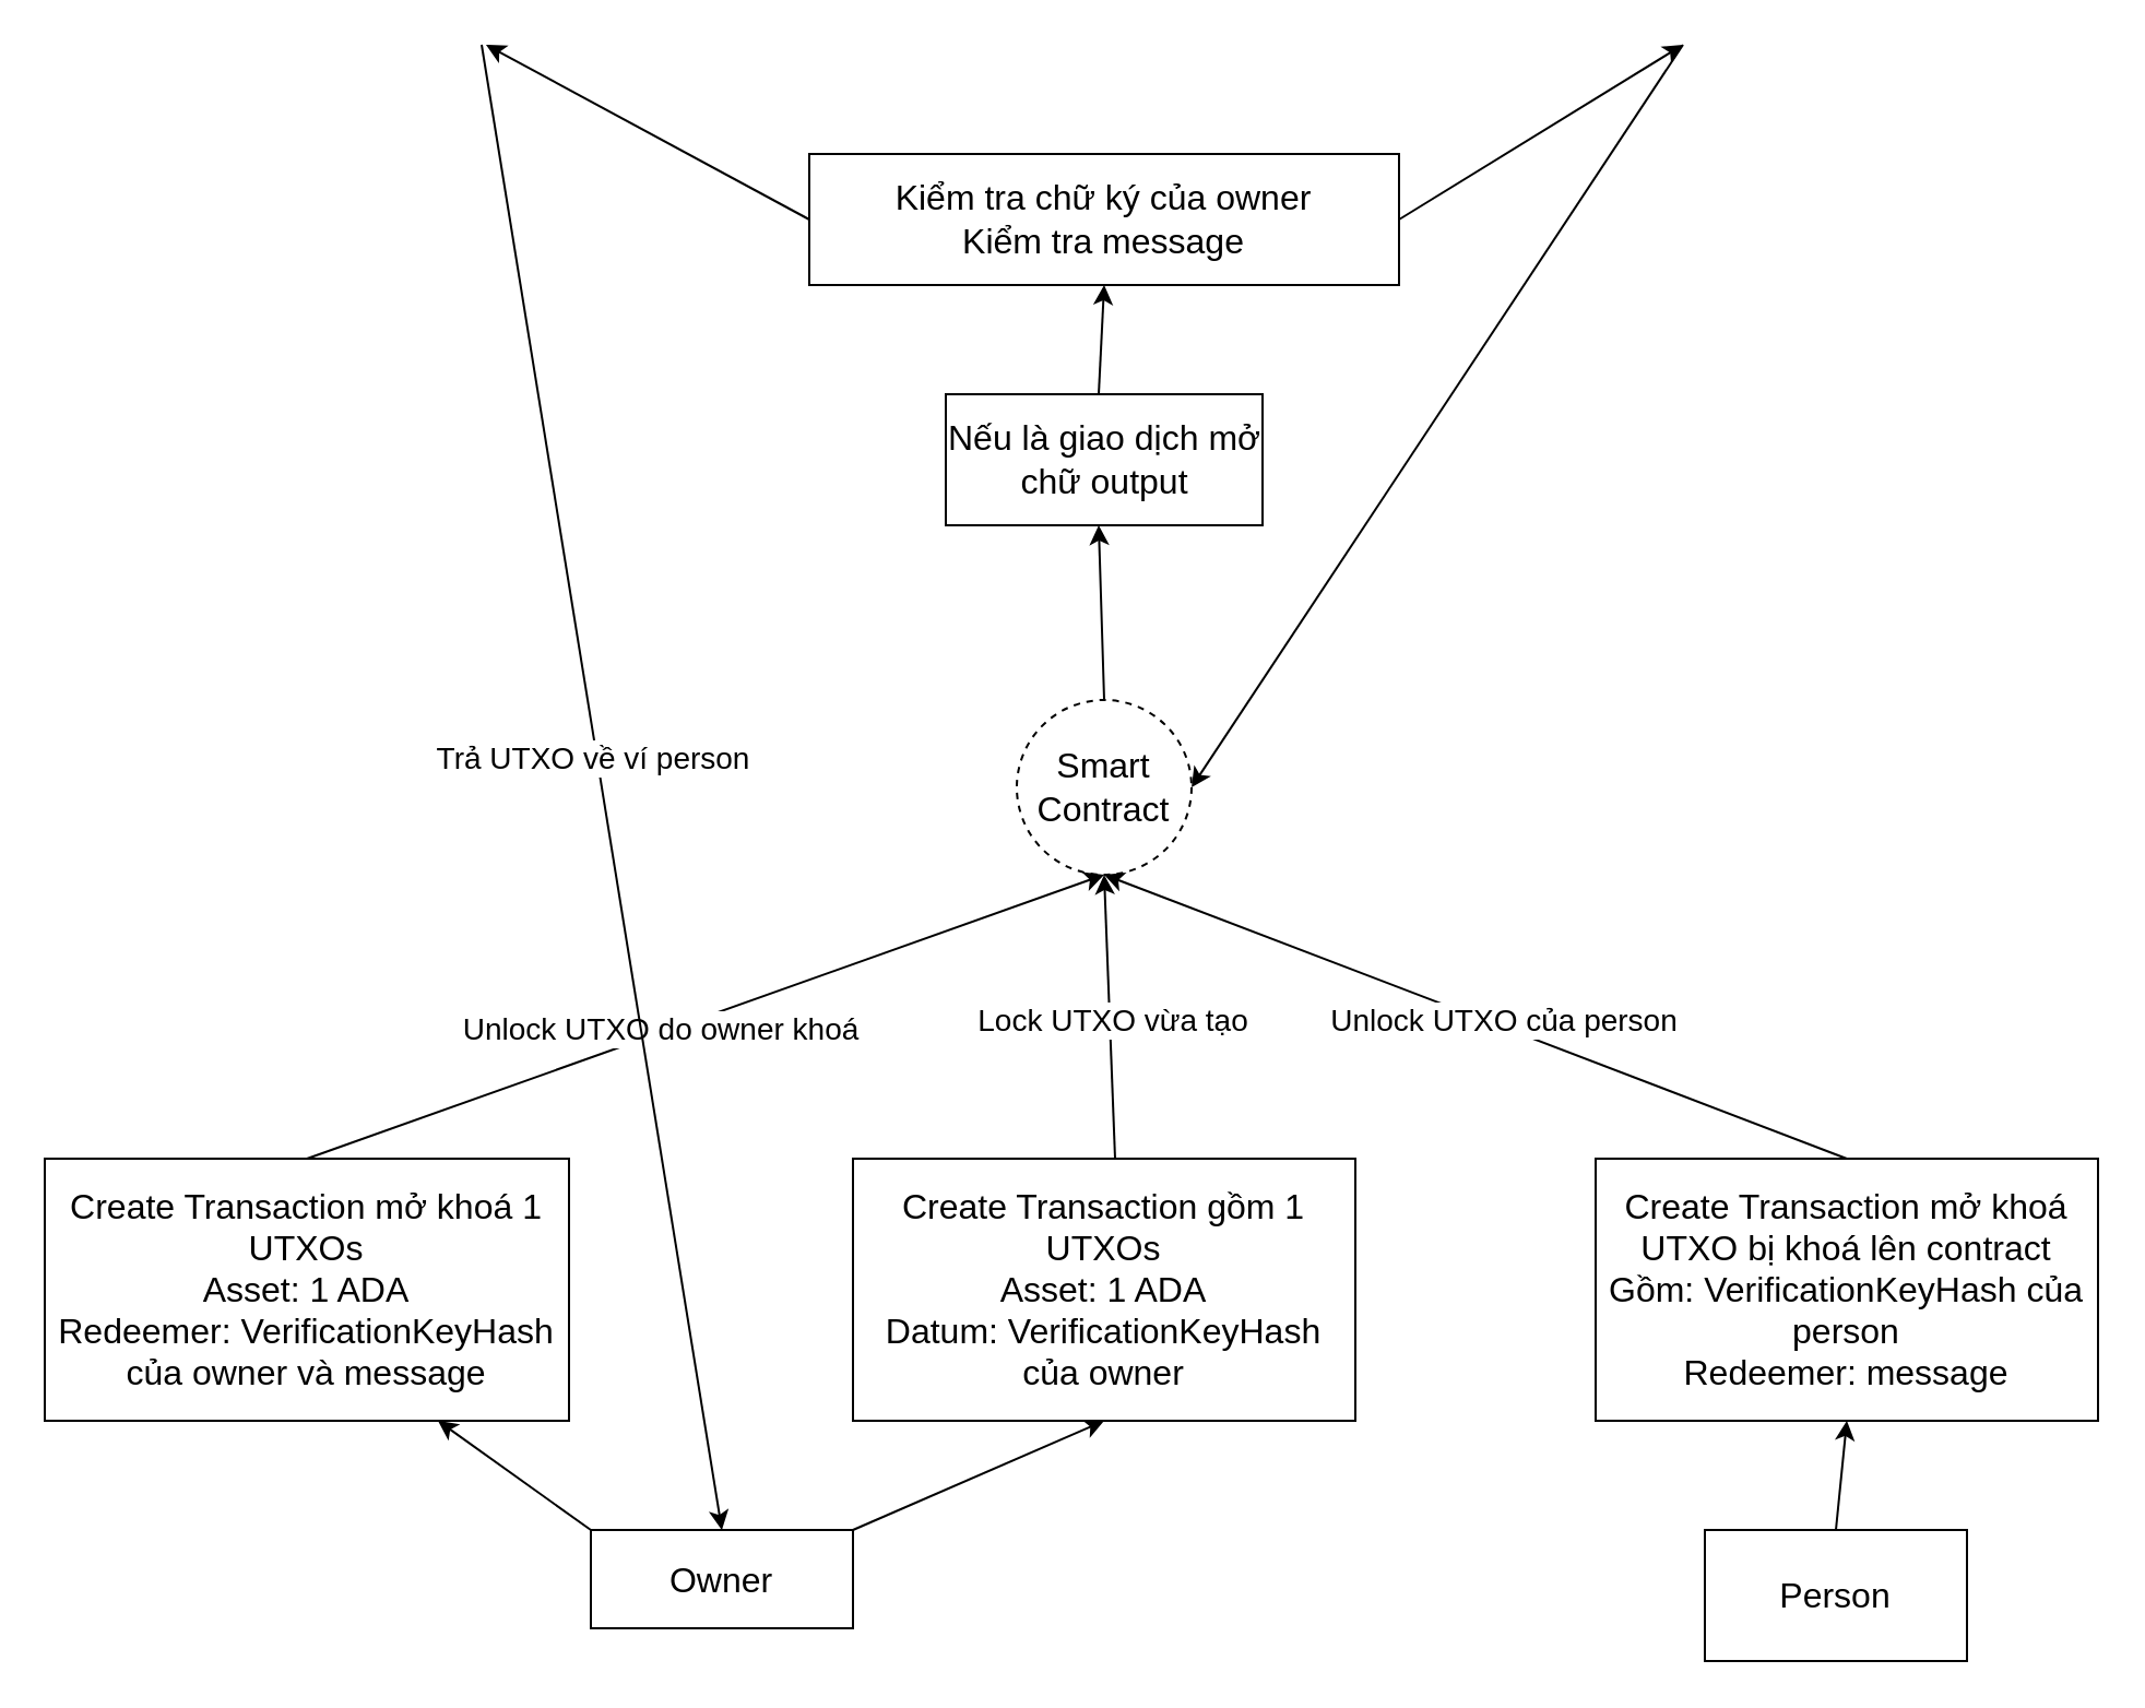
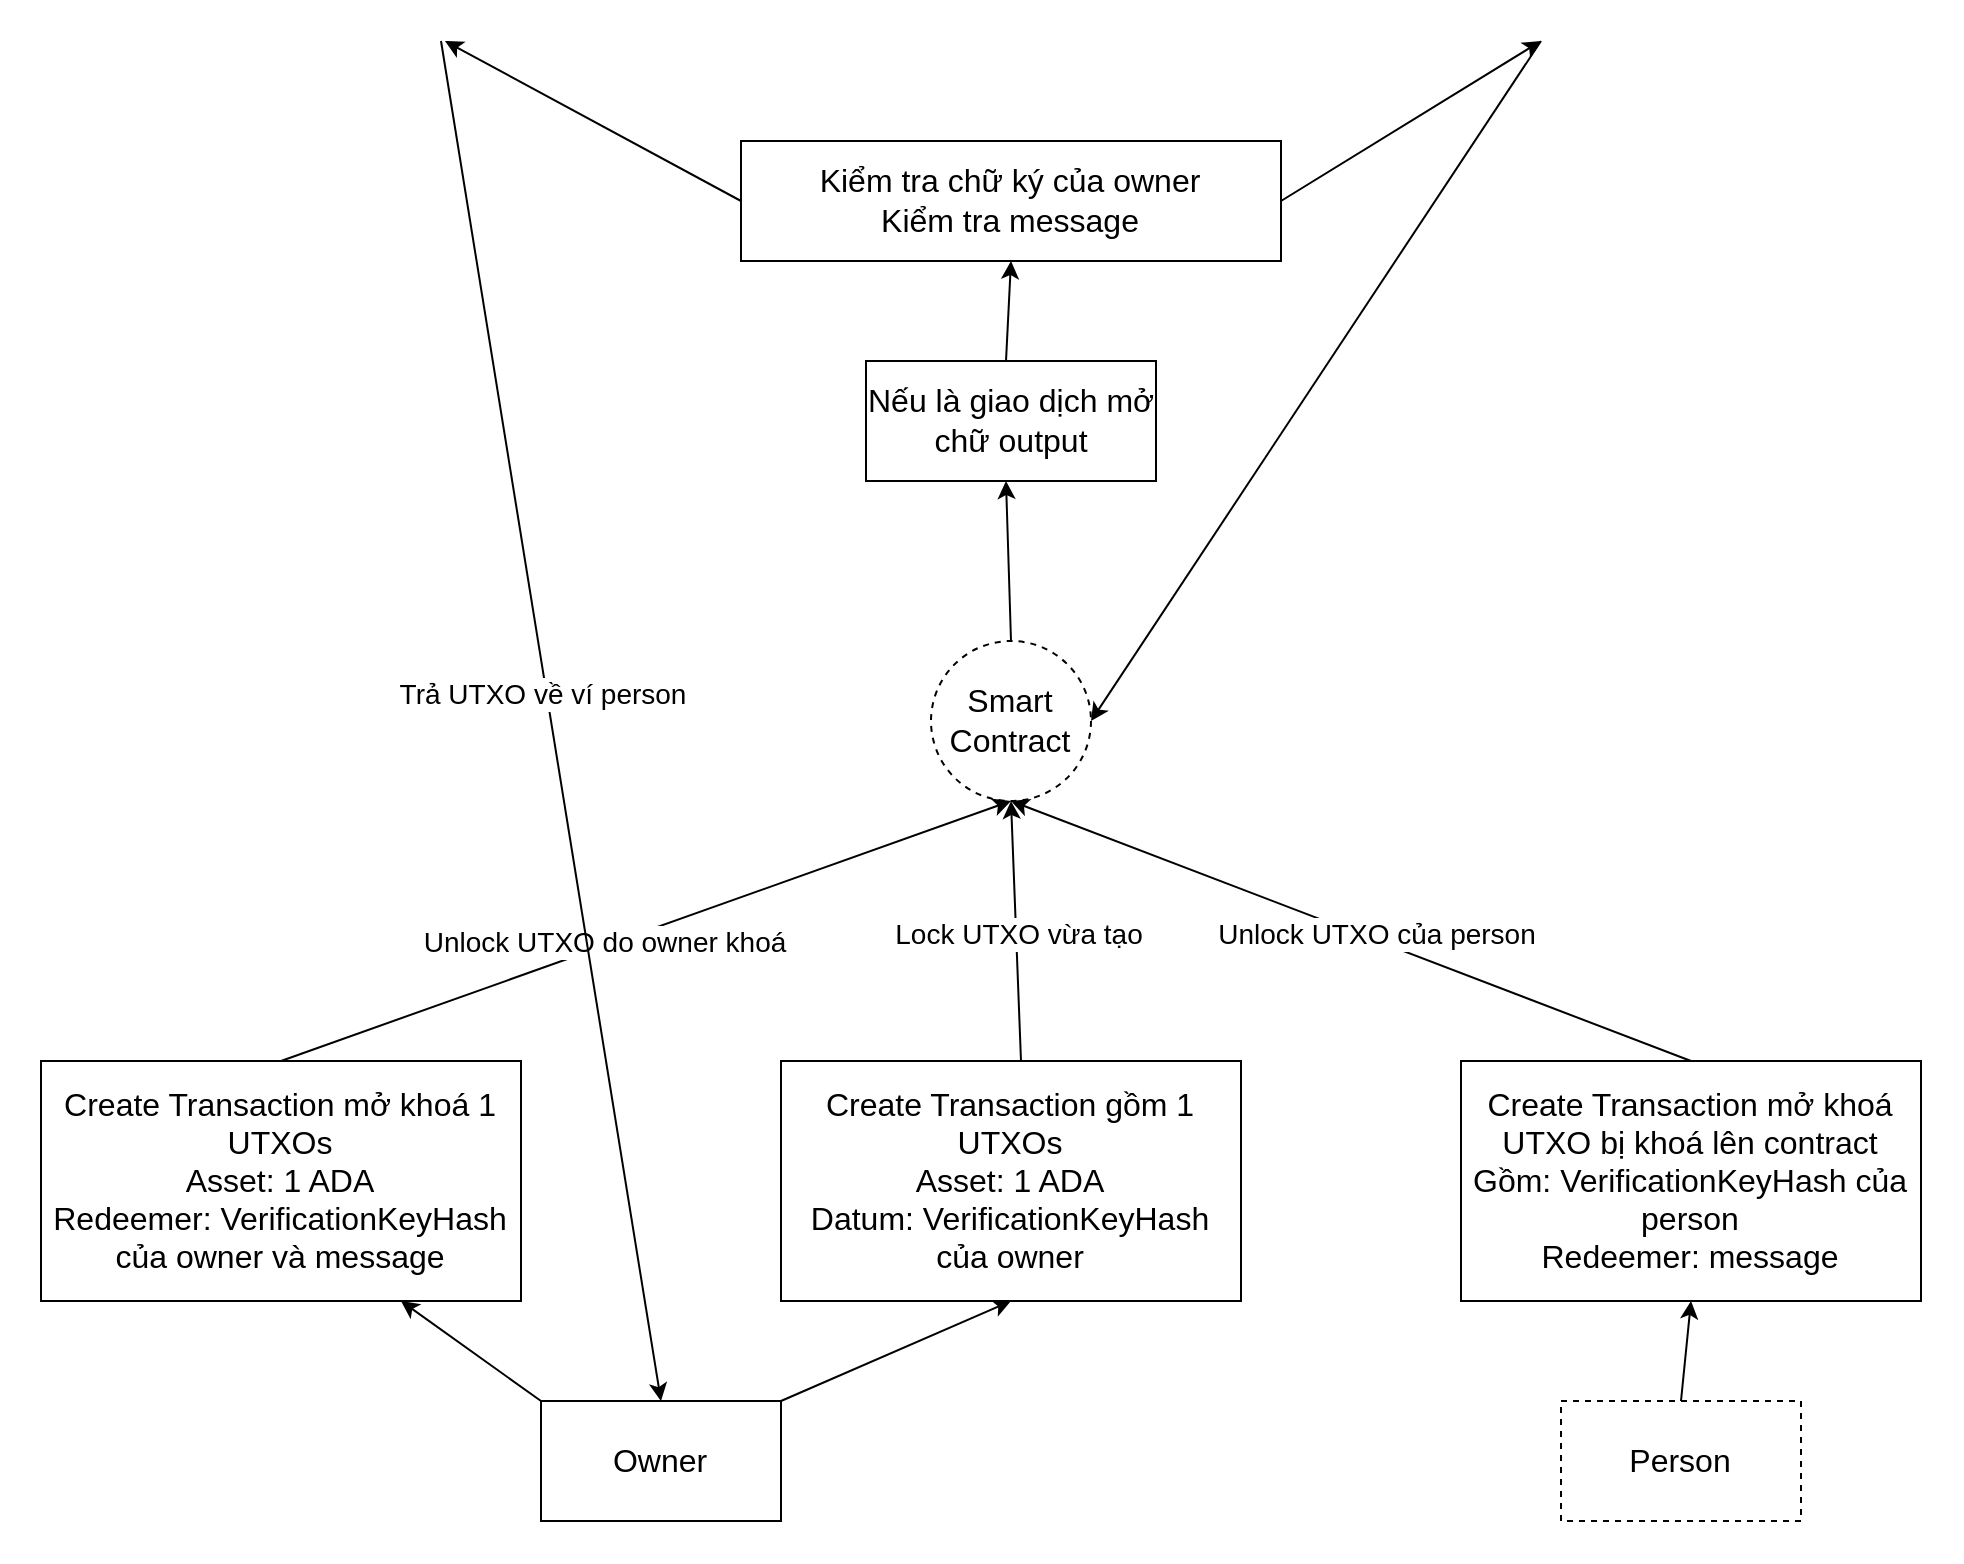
  <mxCell id="0" />
  <mxCell id="1" parent="0" />
- <mxCell id="2" value="&lt;font style=&quot;font-size: 16px;&quot;&gt;Owner&lt;/font&gt;" style="rounded=0;whiteSpace=wrap;html=1;" vertex="1" parent="1"><mxGeometry x="270" y="700" width="120" height="45" as="geometry" /></mxCell>
+ <mxCell id="2" value="&lt;font style=&quot;font-size: 16px;&quot;&gt;Owner&lt;/font&gt;" style="rounded=0;whiteSpace=wrap;html=1;" vertex="1" parent="1"><mxGeometry x="270" y="700" width="120" height="60" as="geometry" /></mxCell>
  <mxCell id="3" value="&lt;font style=&quot;font-size: 16px;&quot;&gt;Create Transaction gồm 1 UTXOs&lt;br&gt;Asset: 1 ADA&lt;/font&gt;&lt;div&gt;&lt;font style=&quot;font-size: 16px;&quot;&gt;Datum: VerificationKeyHash của owner&lt;/font&gt;&lt;/div&gt;" style="rounded=0;whiteSpace=wrap;html=1;" vertex="1" parent="1"><mxGeometry x="390" y="530" width="230" height="120" as="geometry" /></mxCell>
  <mxCell id="4" value="&lt;font style=&quot;font-size: 16px;&quot;&gt;Create Transaction mở khoá 1 UTXOs&lt;br&gt;Asset: 1 ADA&lt;/font&gt;&lt;div&gt;&lt;font style=&quot;font-size: 16px;&quot;&gt;Redeemer: VerificationKeyHash của owner và message&lt;/font&gt;&lt;/div&gt;" style="rounded=0;whiteSpace=wrap;html=1;" vertex="1" parent="1"><mxGeometry x="20" y="530" width="240" height="120" as="geometry" /></mxCell>
  <mxCell id="5" value="&lt;font style=&quot;font-size: 16px;&quot;&gt;Smart&lt;br&gt;Contract&lt;/font&gt;" style="ellipse;whiteSpace=wrap;html=1;aspect=fixed;dashed=1;" vertex="1" parent="1"><mxGeometry x="465" y="320" width="80" height="80" as="geometry" /></mxCell>
  <mxCell id="6" value="&lt;font style=&quot;font-size: 16px;&quot;&gt;Nếu là giao dịch mở chữ output&lt;/font&gt;" style="rounded=0;whiteSpace=wrap;html=1;" vertex="1" parent="1"><mxGeometry x="432.5" y="180" width="145" height="60" as="geometry" /></mxCell>
  <mxCell id="7" value="" style="endArrow=classic;html=1;rounded=0;exitX=1;exitY=0;exitDx=0;exitDy=0;entryX=0.5;entryY=1;entryDx=0;entryDy=0;" edge="1" parent="1" source="2" target="3"><mxGeometry width="50" height="50" relative="1" as="geometry"><mxPoint x="360" y="670" as="sourcePoint" /><mxPoint x="410" y="620" as="targetPoint" /></mxGeometry></mxCell>
  <mxCell id="8" value="" style="endArrow=classic;html=1;rounded=0;exitX=0;exitY=0;exitDx=0;exitDy=0;entryX=0.75;entryY=1;entryDx=0;entryDy=0;" edge="1" parent="1" source="2" target="4"><mxGeometry width="50" height="50" relative="1" as="geometry"><mxPoint x="400" y="710" as="sourcePoint" /><mxPoint x="515" y="660" as="targetPoint" /></mxGeometry></mxCell>
- <mxCell id="9" value="&lt;font style=&quot;font-size: 16px;&quot;&gt;Person&lt;/font&gt;" style="rounded=0;whiteSpace=wrap;html=1;" vertex="1" parent="1"><mxGeometry x="780" y="700" width="120" height="60" as="geometry" /></mxCell>
+ <mxCell id="9" value="&lt;font style=&quot;font-size: 16px;&quot;&gt;Person&lt;/font&gt;" style="rounded=0;whiteSpace=wrap;html=1;dashed=1;" vertex="1" parent="1"><mxGeometry x="780" y="700" width="120" height="60" as="geometry" /></mxCell>
  <mxCell id="10" value="&lt;font style=&quot;font-size: 16px;&quot;&gt;Create Transaction mở khoá UTXO bị khoá lên contract&lt;br&gt;Gồm: VerificationKeyHash của person&lt;/font&gt;&lt;div&gt;&lt;font style=&quot;font-size: 16px;&quot;&gt;Redeemer: message&lt;/font&gt;&lt;/div&gt;" style="rounded=0;whiteSpace=wrap;html=1;" vertex="1" parent="1"><mxGeometry x="730" y="530" width="230" height="120" as="geometry" /></mxCell>
  <mxCell id="11" value="" style="endArrow=classic;html=1;rounded=0;exitX=0.5;exitY=0;exitDx=0;exitDy=0;entryX=0.5;entryY=1;entryDx=0;entryDy=0;" edge="1" parent="1" source="9" target="10"><mxGeometry width="50" height="50" relative="1" as="geometry"><mxPoint x="400" y="710" as="sourcePoint" /><mxPoint x="515" y="660" as="targetPoint" /></mxGeometry></mxCell>
  <mxCell id="12" value="" style="endArrow=classic;html=1;rounded=0;exitX=0.5;exitY=0;exitDx=0;exitDy=0;entryX=0.5;entryY=1;entryDx=0;entryDy=0;" edge="1" parent="1" source="4" target="5"><mxGeometry width="50" height="50" relative="1" as="geometry"><mxPoint x="280" y="710" as="sourcePoint" /><mxPoint x="210" y="660" as="targetPoint" /></mxGeometry></mxCell>
  <mxCell id="13" value="&lt;font style=&quot;font-size: 14px;&quot;&gt;Unlock UTXO do owner khoá&lt;/font&gt;" style="edgeLabel;html=1;align=center;verticalAlign=middle;resizable=0;points=[];" vertex="1" connectable="0" parent="12"><mxGeometry x="-0.113" y="3" relative="1" as="geometry"><mxPoint y="1" as="offset" /></mxGeometry></mxCell>
  <mxCell id="14" value="" style="endArrow=classic;html=1;rounded=0;exitX=0.5;exitY=0;exitDx=0;exitDy=0;entryX=0.5;entryY=1;entryDx=0;entryDy=0;" edge="1" parent="1" target="5"><mxGeometry width="50" height="50" relative="1" as="geometry"><mxPoint x="510" y="530" as="sourcePoint" /><mxPoint x="865" y="390" as="targetPoint" /></mxGeometry></mxCell>
  <mxCell id="15" value="&lt;font style=&quot;font-size: 14px;&quot;&gt;Lock UTXO vừa tạo&lt;/font&gt;" style="edgeLabel;html=1;align=center;verticalAlign=middle;resizable=0;points=[];" vertex="1" connectable="0" parent="14"><mxGeometry x="-0.016" y="-1" relative="1" as="geometry"><mxPoint as="offset" /></mxGeometry></mxCell>
  <mxCell id="16" value="" style="endArrow=classic;html=1;rounded=0;exitX=0.5;exitY=0;exitDx=0;exitDy=0;entryX=0.5;entryY=1;entryDx=0;entryDy=0;" edge="1" parent="1" source="10" target="5"><mxGeometry width="50" height="50" relative="1" as="geometry"><mxPoint x="520" y="540" as="sourcePoint" /><mxPoint x="515" y="410" as="targetPoint" /></mxGeometry></mxCell>
  <mxCell id="17" value="&lt;span style=&quot;font-size: 14px;&quot;&gt;Unlock UTXO của person&lt;/span&gt;" style="edgeLabel;html=1;align=center;verticalAlign=middle;resizable=0;points=[];" vertex="1" connectable="0" parent="16"><mxGeometry x="-0.064" y="-3" relative="1" as="geometry"><mxPoint as="offset" /></mxGeometry></mxCell>
  <mxCell id="18" value="" style="endArrow=classic;html=1;rounded=0;exitX=0.5;exitY=0;exitDx=0;exitDy=0;entryX=0.5;entryY=1;entryDx=0;entryDy=0;" edge="1" parent="1" source="5"><mxGeometry width="50" height="50" relative="1" as="geometry"><mxPoint x="507.5" y="370" as="sourcePoint" /><mxPoint x="502.5" y="240" as="targetPoint" /></mxGeometry></mxCell>
  <mxCell id="19" value="" style="endArrow=classic;html=1;rounded=0;exitX=0.5;exitY=0;exitDx=0;exitDy=0;entryX=0.5;entryY=1;entryDx=0;entryDy=0;" edge="1" parent="1" target="20"><mxGeometry width="50" height="50" relative="1" as="geometry"><mxPoint x="502.5" y="180" as="sourcePoint" /><mxPoint x="503" y="100" as="targetPoint" /></mxGeometry></mxCell>
  <mxCell id="20" value="&lt;span style=&quot;font-size: 16px;&quot;&gt;Kiểm tra chữ ký của owner&lt;/span&gt;&lt;div&gt;&lt;span style=&quot;font-size: 16px;&quot;&gt;Kiểm tra message&lt;/span&gt;&lt;/div&gt;" style="rounded=0;whiteSpace=wrap;html=1;" vertex="1" parent="1"><mxGeometry x="370" y="70" width="270" height="60" as="geometry" /></mxCell>
  <mxCell id="21" value="" style="endArrow=classic;html=1;rounded=0;exitX=1;exitY=0.5;exitDx=0;exitDy=0;" edge="1" parent="1" source="20"><mxGeometry width="50" height="50" relative="1" as="geometry"><mxPoint x="512.5" y="190" as="sourcePoint" /><mxPoint x="770" y="20" as="targetPoint" /></mxGeometry></mxCell>
  <mxCell id="22" value="" style="endArrow=classic;html=1;rounded=0;entryX=1;entryY=0.5;entryDx=0;entryDy=0;" edge="1" parent="1" target="5"><mxGeometry width="50" height="50" relative="1" as="geometry"><mxPoint x="770" y="20" as="sourcePoint" /><mxPoint x="780" y="30" as="targetPoint" /></mxGeometry></mxCell>
  <mxCell id="23" value="" style="endArrow=classic;html=1;rounded=0;exitX=0;exitY=0.5;exitDx=0;exitDy=0;" edge="1" parent="1" source="20"><mxGeometry width="50" height="50" relative="1" as="geometry"><mxPoint x="650" y="30" as="sourcePoint" /><mxPoint x="222" y="20" as="targetPoint" /></mxGeometry></mxCell>
  <mxCell id="24" value="" style="endArrow=classic;html=1;rounded=0;entryX=0.5;entryY=0;entryDx=0;entryDy=0;" edge="1" parent="1" target="2"><mxGeometry width="50" height="50" relative="1" as="geometry"><mxPoint x="220" y="20" as="sourcePoint" /><mxPoint x="140" y="530" as="targetPoint" /></mxGeometry></mxCell>
  <mxCell id="25" value="&lt;font style=&quot;font-size: 14px;&quot;&gt;Trả UTXO về ví person&lt;/font&gt;" style="edgeLabel;html=1;align=center;verticalAlign=middle;resizable=0;points=[];" vertex="1" connectable="0" parent="24"><mxGeometry x="-0.042" y="-2" relative="1" as="geometry"><mxPoint as="offset" /></mxGeometry></mxCell>
